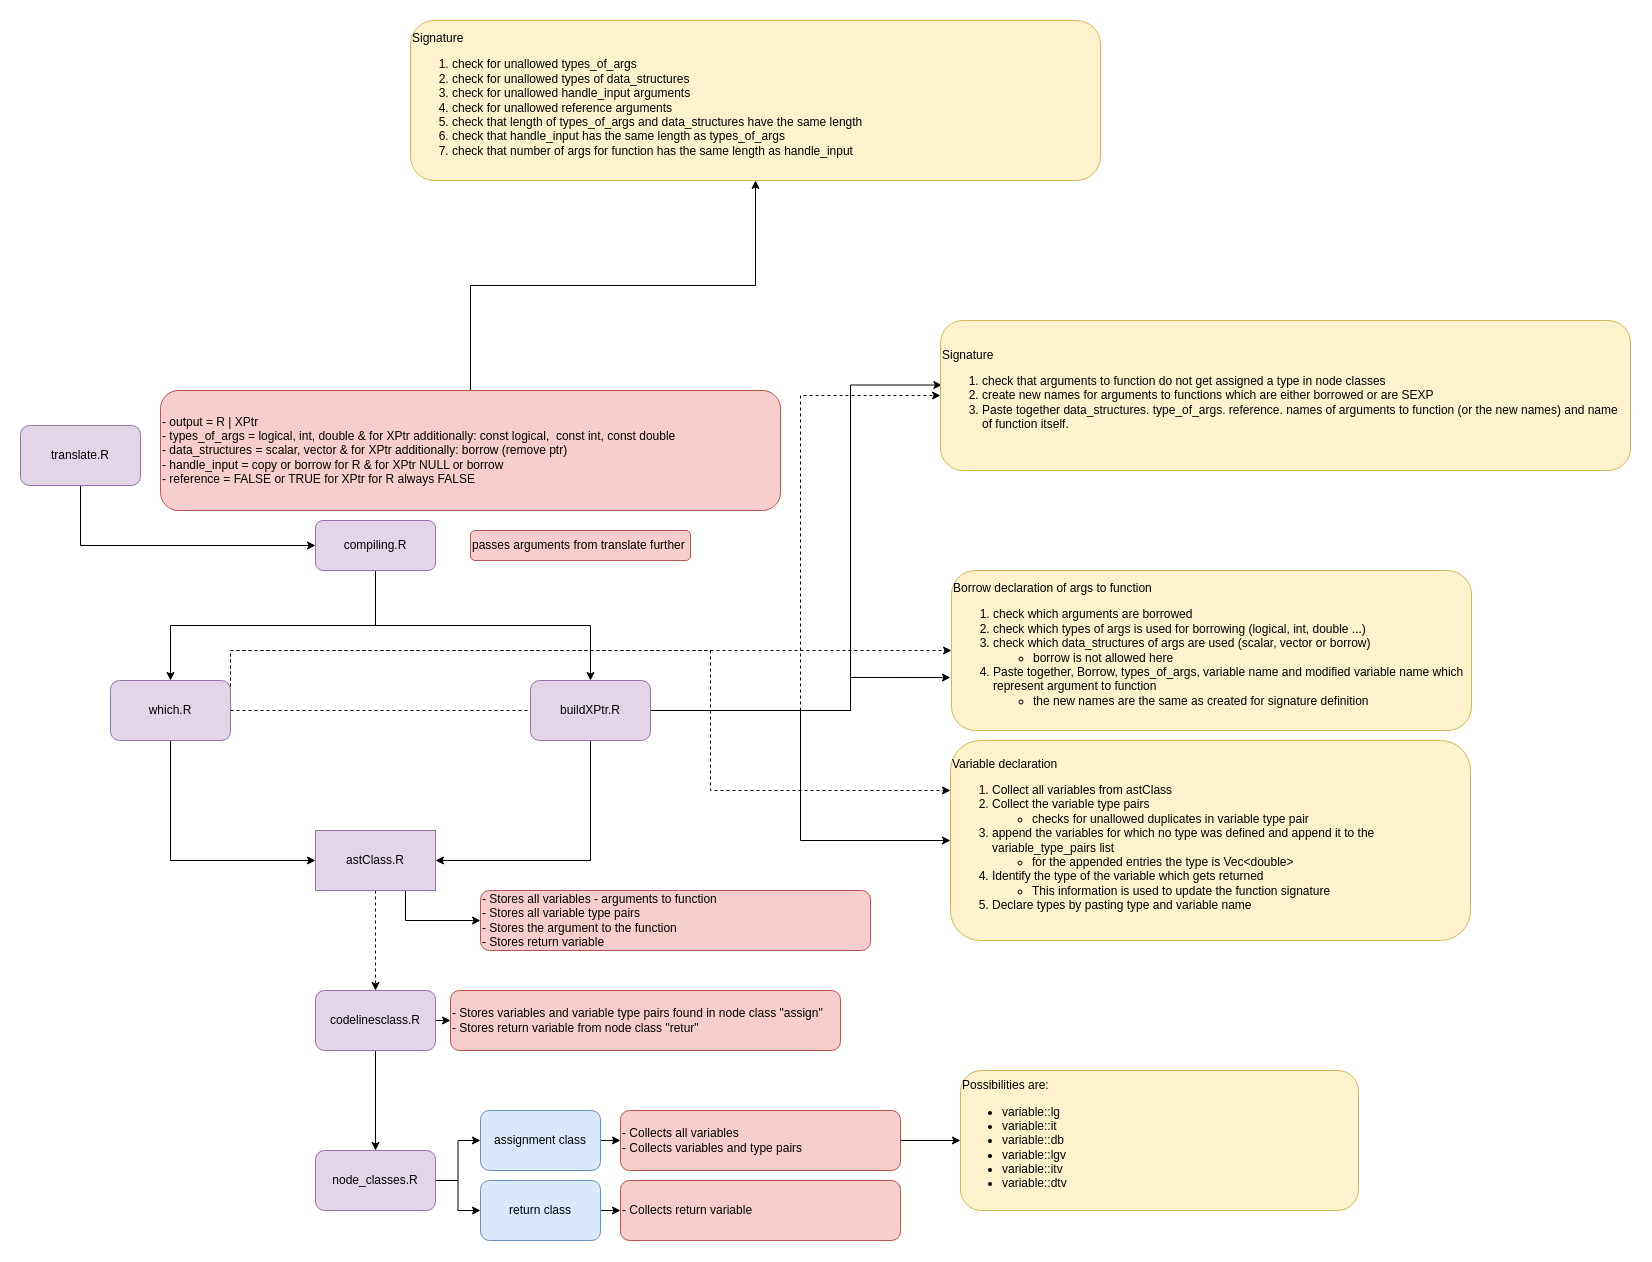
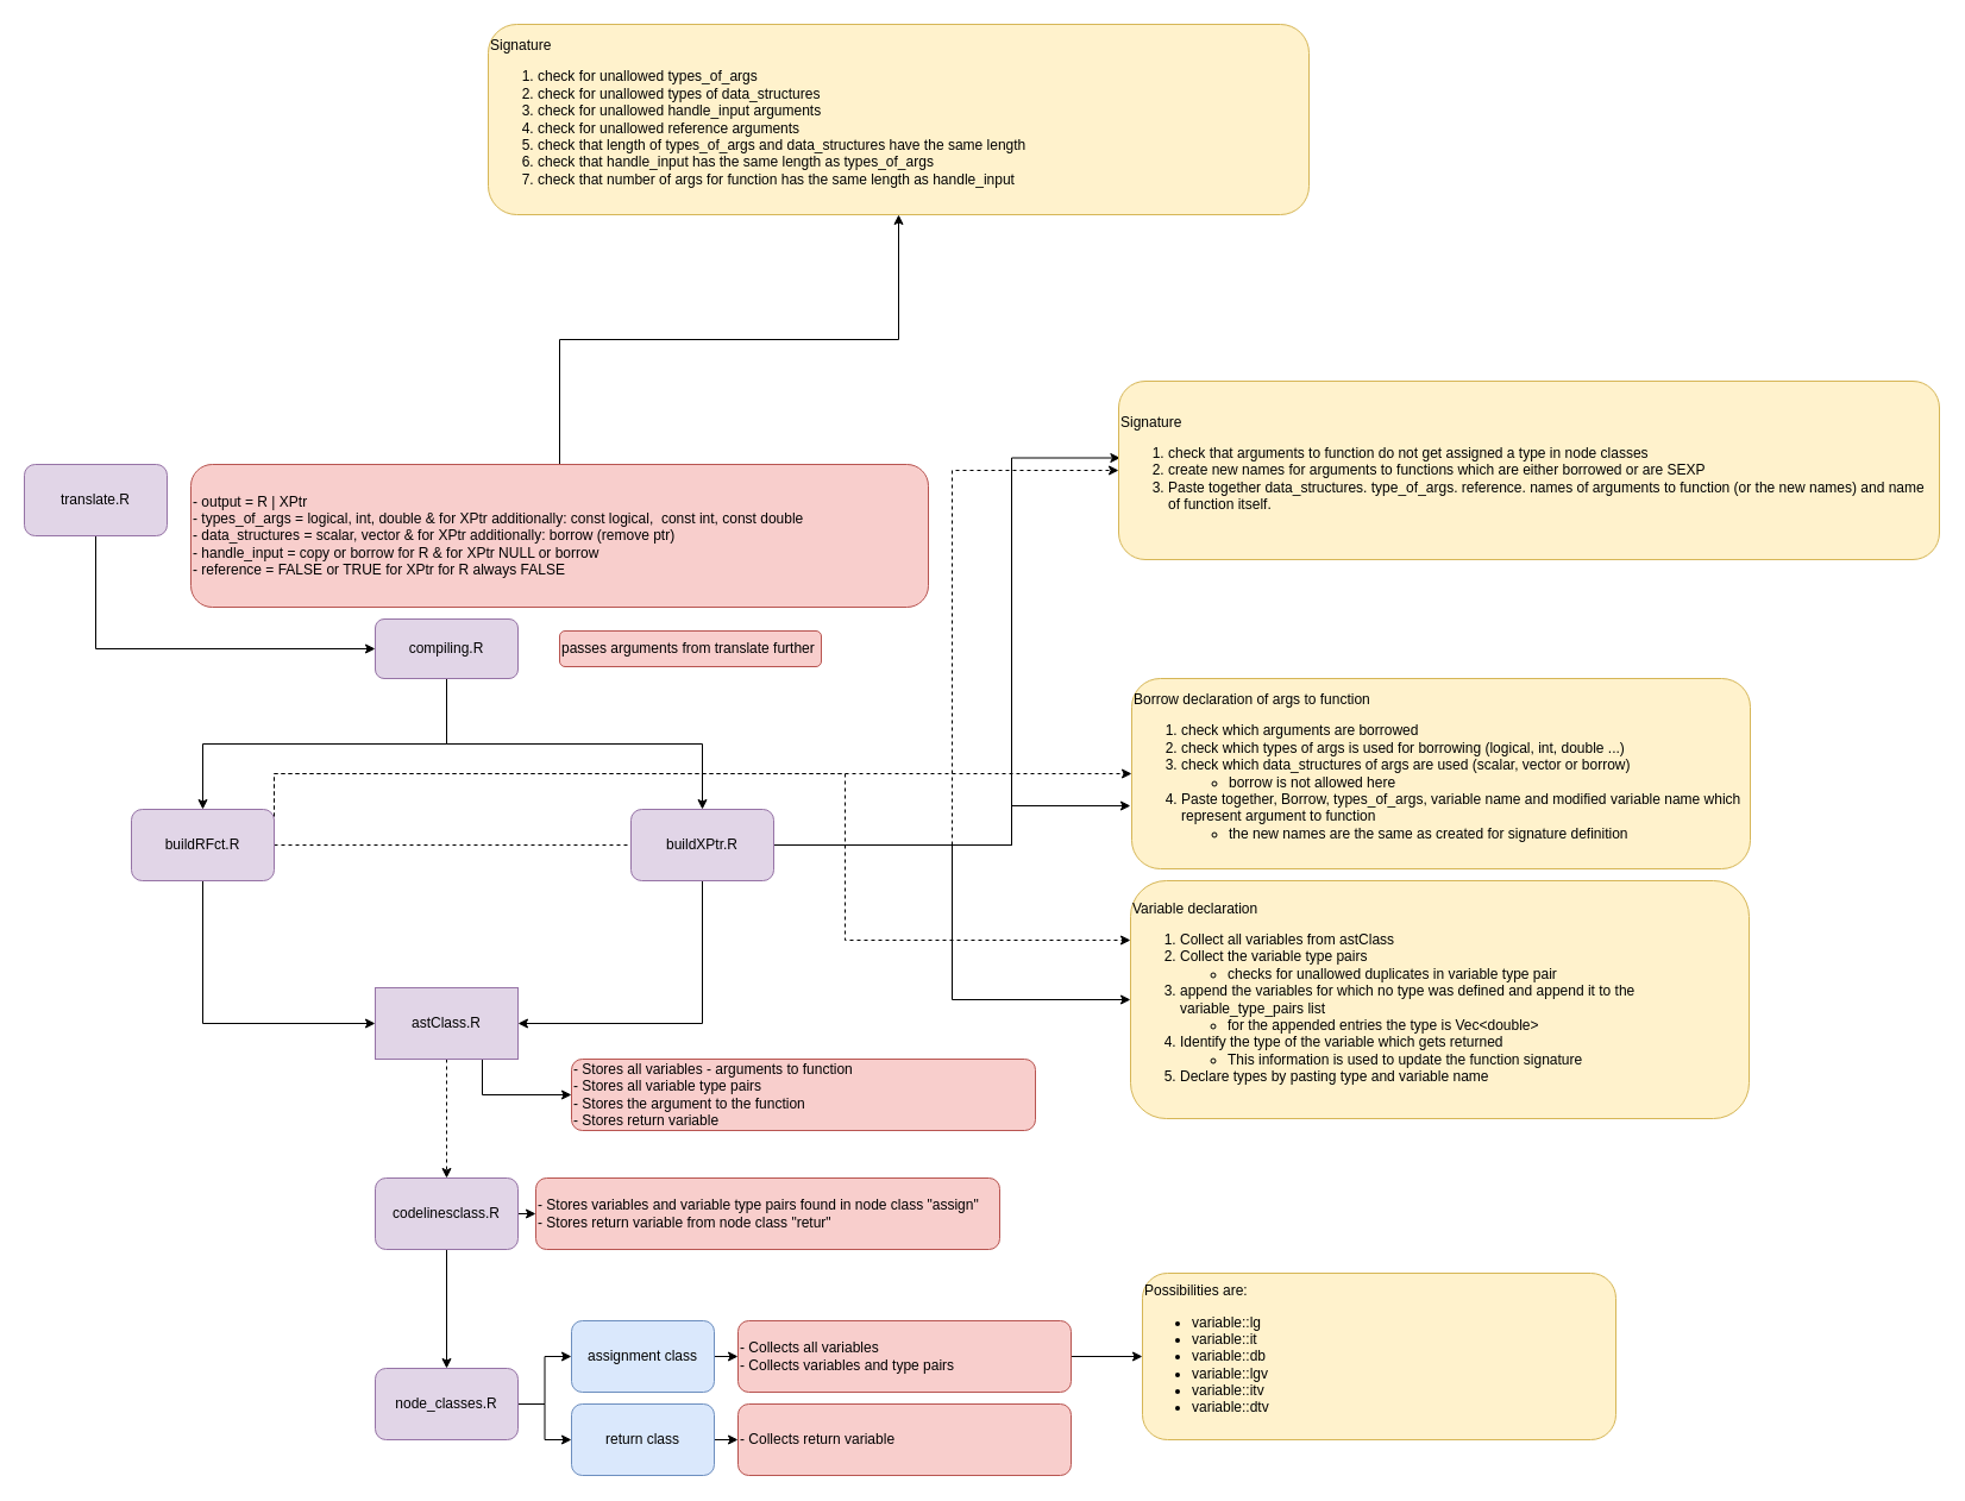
  <mxCell id="0" />
  <mxCell id="1" parent="0" />
  <mxCell id="2" style="edgeStyle=orthogonalEdgeStyle;rounded=0;orthogonalLoop=1;jettySize=auto;html=1;exitX=0.5;exitY=1;exitDx=0;exitDy=0;entryX=0;entryY=0.5;entryDx=0;entryDy=0;" parent="1" source="3" target="6" edge="1"><mxGeometry relative="1" as="geometry"><mxPoint x="70" y="510" as="targetPoint" /></mxGeometry></mxCell>
- <mxCell id="3" value="translate.R" style="rounded=1;whiteSpace=wrap;html=1;fillColor=#e1d5e7;strokeColor=#9673a6;" parent="1" vertex="1"><mxGeometry x="20" y="425" width="120" height="60" as="geometry" /></mxCell>
+ <mxCell id="3" value="translate.R" style="rounded=1;whiteSpace=wrap;html=1;fillColor=#e1d5e7;strokeColor=#9673a6;" parent="1" vertex="1"><mxGeometry x="20" y="390" width="120" height="60" as="geometry" /></mxCell>
  <mxCell id="4" style="edgeStyle=orthogonalEdgeStyle;rounded=0;orthogonalLoop=1;jettySize=auto;html=1;exitX=0.5;exitY=1;exitDx=0;exitDy=0;entryX=0.5;entryY=0;entryDx=0;entryDy=0;" parent="1" source="6" target="11" edge="1"><mxGeometry relative="1" as="geometry" /></mxCell>
  <mxCell id="5" style="edgeStyle=orthogonalEdgeStyle;rounded=0;orthogonalLoop=1;jettySize=auto;html=1;exitX=0.5;exitY=1;exitDx=0;exitDy=0;" parent="1" source="6" target="16" edge="1"><mxGeometry relative="1" as="geometry" /></mxCell>
  <mxCell id="6" value="compiling.R" style="rounded=1;whiteSpace=wrap;html=1;fillColor=#e1d5e7;strokeColor=#9673a6;" parent="1" vertex="1"><mxGeometry x="315" y="520" width="120" height="50" as="geometry" /></mxCell>
  <mxCell id="7" style="edgeStyle=orthogonalEdgeStyle;rounded=0;orthogonalLoop=1;jettySize=auto;html=1;exitX=0.5;exitY=1;exitDx=0;exitDy=0;entryX=0;entryY=0.5;entryDx=0;entryDy=0;" parent="1" source="11" target="19" edge="1"><mxGeometry relative="1" as="geometry" /></mxCell>
  <mxCell id="8" style="edgeStyle=orthogonalEdgeStyle;rounded=0;orthogonalLoop=1;jettySize=auto;html=1;exitX=1;exitY=0.5;exitDx=0;exitDy=0;entryX=0;entryY=0.5;entryDx=0;entryDy=0;dashed=1;" parent="1" source="11" target="40" edge="1"><mxGeometry relative="1" as="geometry"><Array as="points"><mxPoint x="230" y="650" /></Array></mxGeometry></mxCell>
  <mxCell id="9" style="edgeStyle=orthogonalEdgeStyle;rounded=0;orthogonalLoop=1;jettySize=auto;html=1;exitX=1;exitY=0.5;exitDx=0;exitDy=0;entryX=0;entryY=0.25;entryDx=0;entryDy=0;dashed=1;" parent="1" source="11" target="41" edge="1"><mxGeometry relative="1" as="geometry"><Array as="points"><mxPoint x="230" y="650" /><mxPoint x="710" y="650" /><mxPoint x="710" y="790" /></Array></mxGeometry></mxCell>
  <mxCell id="10" style="edgeStyle=orthogonalEdgeStyle;rounded=0;orthogonalLoop=1;jettySize=auto;html=1;exitX=1;exitY=0.5;exitDx=0;exitDy=0;entryX=0;entryY=0.5;entryDx=0;entryDy=0;dashed=1;" edge="1" parent="1" source="11" target="39"><mxGeometry relative="1" as="geometry"><Array as="points"><mxPoint x="800" y="710" /><mxPoint x="800" y="395" /></Array></mxGeometry></mxCell>
- <mxCell id="11" value="which.R" style="rounded=1;whiteSpace=wrap;html=1;fillColor=#e1d5e7;strokeColor=#9673a6;" parent="1" vertex="1"><mxGeometry x="110" y="680" width="120" height="60" as="geometry" /></mxCell>
+ <mxCell id="11" value="buildRFct.R" style="rounded=1;whiteSpace=wrap;html=1;fillColor=#e1d5e7;strokeColor=#9673a6;" parent="1" vertex="1"><mxGeometry x="110" y="680" width="120" height="60" as="geometry" /></mxCell>
  <mxCell id="12" style="edgeStyle=orthogonalEdgeStyle;rounded=0;orthogonalLoop=1;jettySize=auto;html=1;exitX=0.5;exitY=1;exitDx=0;exitDy=0;entryX=1;entryY=0.5;entryDx=0;entryDy=0;" parent="1" source="16" target="19" edge="1"><mxGeometry relative="1" as="geometry" /></mxCell>
  <mxCell id="13" style="edgeStyle=orthogonalEdgeStyle;rounded=0;orthogonalLoop=1;jettySize=auto;html=1;exitX=1;exitY=0.5;exitDx=0;exitDy=0;entryX=0.002;entryY=0.43;entryDx=0;entryDy=0;entryPerimeter=0;" parent="1" source="16" target="39" edge="1"><mxGeometry relative="1" as="geometry"><Array as="points"><mxPoint x="850" y="710" /><mxPoint x="850" y="385" /></Array></mxGeometry></mxCell>
  <mxCell id="14" style="edgeStyle=orthogonalEdgeStyle;rounded=0;orthogonalLoop=1;jettySize=auto;html=1;exitX=1;exitY=0.5;exitDx=0;exitDy=0;entryX=0;entryY=0.5;entryDx=0;entryDy=0;" parent="1" source="16" target="41" edge="1"><mxGeometry relative="1" as="geometry" /></mxCell>
  <mxCell id="15" style="edgeStyle=orthogonalEdgeStyle;rounded=0;orthogonalLoop=1;jettySize=auto;html=1;exitX=1;exitY=0.5;exitDx=0;exitDy=0;entryX=-0.002;entryY=0.669;entryDx=0;entryDy=0;entryPerimeter=0;" parent="1" source="16" target="40" edge="1"><mxGeometry relative="1" as="geometry"><Array as="points"><mxPoint x="850" y="710" /><mxPoint x="850" y="677" /></Array></mxGeometry></mxCell>
  <mxCell id="16" value="buildXPtr.R" style="rounded=1;whiteSpace=wrap;html=1;fillColor=#e1d5e7;strokeColor=#9673a6;" parent="1" vertex="1"><mxGeometry x="530" y="680" width="120" height="60" as="geometry" /></mxCell>
  <mxCell id="17" style="edgeStyle=orthogonalEdgeStyle;rounded=0;orthogonalLoop=1;jettySize=auto;html=1;exitX=0.5;exitY=1;exitDx=0;exitDy=0;entryX=0.5;entryY=0;entryDx=0;entryDy=0;dashed=1;" parent="1" source="19" target="22" edge="1"><mxGeometry relative="1" as="geometry" /></mxCell>
  <mxCell id="18" style="edgeStyle=orthogonalEdgeStyle;rounded=0;orthogonalLoop=1;jettySize=auto;html=1;exitX=0.75;exitY=1;exitDx=0;exitDy=0;entryX=0;entryY=0.5;entryDx=0;entryDy=0;" parent="1" source="19" target="36" edge="1"><mxGeometry relative="1" as="geometry" /></mxCell>
  <mxCell id="19" value="astClass.R" style="whiteSpace=wrap;html=1;fillColor=#e1d5e7;strokeColor=#9673a6;rounded=0;" parent="1" vertex="1"><mxGeometry x="315" y="830" width="120" height="60" as="geometry" /></mxCell>
  <mxCell id="20" style="edgeStyle=orthogonalEdgeStyle;rounded=0;orthogonalLoop=1;jettySize=auto;html=1;exitX=0.5;exitY=1;exitDx=0;exitDy=0;" parent="1" source="22" target="25" edge="1"><mxGeometry relative="1" as="geometry" /></mxCell>
  <mxCell id="21" style="edgeStyle=orthogonalEdgeStyle;rounded=0;orthogonalLoop=1;jettySize=auto;html=1;exitX=1;exitY=0.5;exitDx=0;exitDy=0;entryX=0;entryY=0.5;entryDx=0;entryDy=0;" parent="1" source="22" target="35" edge="1"><mxGeometry relative="1" as="geometry" /></mxCell>
  <mxCell id="22" value="codelinesclass.R" style="rounded=1;whiteSpace=wrap;html=1;fillColor=#e1d5e7;strokeColor=#9673a6;" parent="1" vertex="1"><mxGeometry x="315" y="990" width="120" height="60" as="geometry" /></mxCell>
  <mxCell id="23" style="edgeStyle=orthogonalEdgeStyle;rounded=0;orthogonalLoop=1;jettySize=auto;html=1;exitX=1;exitY=0.5;exitDx=0;exitDy=0;entryX=0;entryY=0.5;entryDx=0;entryDy=0;" parent="1" source="25" target="29" edge="1"><mxGeometry relative="1" as="geometry" /></mxCell>
  <mxCell id="24" style="edgeStyle=orthogonalEdgeStyle;rounded=0;orthogonalLoop=1;jettySize=auto;html=1;exitX=1;exitY=0.5;exitDx=0;exitDy=0;entryX=0;entryY=0.5;entryDx=0;entryDy=0;" parent="1" source="25" target="31" edge="1"><mxGeometry relative="1" as="geometry" /></mxCell>
  <mxCell id="25" value="node_classes.R" style="rounded=1;whiteSpace=wrap;html=1;fillColor=#e1d5e7;strokeColor=#9673a6;" parent="1" vertex="1"><mxGeometry x="315" y="1150" width="120" height="60" as="geometry" /></mxCell>
  <mxCell id="26" style="edgeStyle=orthogonalEdgeStyle;rounded=0;orthogonalLoop=1;jettySize=auto;html=1;" edge="1" parent="1" source="27" target="42"><mxGeometry relative="1" as="geometry" /></mxCell>
  <mxCell id="27" value="- output = R | XPtr&lt;br&gt;- types_of_args =&amp;nbsp;logical, int, double &amp;amp; for XPtr additionally: const logical,&amp;nbsp; const int, const double&lt;br&gt;- data_structures =&amp;nbsp;scalar, vector &amp;amp; for XPtr additionally: borrow (remove ptr)&lt;br&gt;- handle_input = copy or borrow for R &amp;amp; for XPtr NULL or borrow&lt;br&gt;- reference = FALSE or TRUE for XPtr for R always FALSE" style="rounded=1;whiteSpace=wrap;html=1;fillColor=#f8cecc;strokeColor=#b85450;align=left;" parent="1" vertex="1"><mxGeometry x="160" y="390" width="620" height="120" as="geometry" /></mxCell>
  <mxCell id="28" style="edgeStyle=orthogonalEdgeStyle;rounded=0;orthogonalLoop=1;jettySize=auto;html=1;exitX=1;exitY=0.5;exitDx=0;exitDy=0;entryX=0;entryY=0.5;entryDx=0;entryDy=0;" parent="1" source="29" target="33" edge="1"><mxGeometry relative="1" as="geometry" /></mxCell>
  <mxCell id="29" value="assignment class" style="rounded=1;whiteSpace=wrap;html=1;fillColor=#dae8fc;strokeColor=#6c8ebf;" parent="1" vertex="1"><mxGeometry x="480" y="1110" width="120" height="60" as="geometry" /></mxCell>
  <mxCell id="30" style="edgeStyle=orthogonalEdgeStyle;rounded=0;orthogonalLoop=1;jettySize=auto;html=1;exitX=1;exitY=0.5;exitDx=0;exitDy=0;entryX=0;entryY=0.5;entryDx=0;entryDy=0;" parent="1" source="31" target="34" edge="1"><mxGeometry relative="1" as="geometry" /></mxCell>
  <mxCell id="31" value="return class" style="rounded=1;whiteSpace=wrap;html=1;fillColor=#dae8fc;strokeColor=#6c8ebf;" parent="1" vertex="1"><mxGeometry x="480" y="1180" width="120" height="60" as="geometry" /></mxCell>
  <mxCell id="32" style="edgeStyle=orthogonalEdgeStyle;rounded=0;orthogonalLoop=1;jettySize=auto;html=1;exitX=1;exitY=0.5;exitDx=0;exitDy=0;entryX=0;entryY=0.5;entryDx=0;entryDy=0;" parent="1" source="33" target="37" edge="1"><mxGeometry relative="1" as="geometry" /></mxCell>
  <mxCell id="33" value="- Collects all variables&amp;nbsp;&lt;br&gt;- Collects variables and type pairs" style="rounded=1;whiteSpace=wrap;html=1;fillColor=#f8cecc;strokeColor=#b85450;align=left;" parent="1" vertex="1"><mxGeometry x="620" y="1110" width="280" height="60" as="geometry" /></mxCell>
  <mxCell id="34" value="- Collects return variable" style="rounded=1;whiteSpace=wrap;html=1;fillColor=#f8cecc;strokeColor=#b85450;align=left;" parent="1" vertex="1"><mxGeometry x="620" y="1180" width="280" height="60" as="geometry" /></mxCell>
  <mxCell id="35" value="- Stores variables and variable type pairs found in node class &quot;assign&quot;&lt;br&gt;- Stores return variable from node class &quot;retur&quot;" style="rounded=1;whiteSpace=wrap;html=1;fillColor=#f8cecc;strokeColor=#b85450;align=left;" parent="1" vertex="1"><mxGeometry x="450" y="990" width="390" height="60" as="geometry" /></mxCell>
  <mxCell id="36" value="- Stores all variables - arguments to function&lt;br&gt;- Stores all variable type pairs&lt;br&gt;- Stores the argument to the function&lt;br&gt;- Stores return variable&amp;nbsp;" style="rounded=1;whiteSpace=wrap;html=1;fillColor=#f8cecc;strokeColor=#b85450;align=left;" parent="1" vertex="1"><mxGeometry x="480" y="890" width="390" height="60" as="geometry" /></mxCell>
  <mxCell id="37" value="Possibilities are:&lt;br&gt;&lt;ul&gt;&lt;li&gt;variable::lg&lt;/li&gt;&lt;li&gt;variable::it&lt;/li&gt;&lt;li&gt;variable::db&lt;/li&gt;&lt;li&gt;variable::lgv&lt;/li&gt;&lt;li&gt;variable::itv&lt;/li&gt;&lt;li&gt;variable::dtv&lt;/li&gt;&lt;/ul&gt;" style="rounded=1;whiteSpace=wrap;html=1;fillColor=#fff2cc;strokeColor=#d6b656;align=left;" parent="1" vertex="1"><mxGeometry x="960" y="1070" width="398" height="140" as="geometry" /></mxCell>
  <mxCell id="38" value="passes arguments from translate further" style="rounded=1;whiteSpace=wrap;html=1;fillColor=#f8cecc;strokeColor=#b85450;align=left;" parent="1" vertex="1"><mxGeometry x="470" y="530" width="220" height="30" as="geometry" /></mxCell>
  <mxCell id="39" value="&lt;div&gt;Signature&lt;/div&gt;&lt;ol&gt;&lt;li&gt;check that arguments to function do not get assigned a type in node classes&lt;/li&gt;&lt;li&gt;create new names for arguments to functions which are either borrowed or are SEXP&lt;/li&gt;&lt;li&gt;Paste together data_structures. type_of_args. reference. names of arguments to function (or the new names) and name of function itself.&lt;/li&gt;&lt;/ol&gt;" style="rounded=1;whiteSpace=wrap;html=1;fillColor=#fff2cc;strokeColor=#d6b656;align=left;" parent="1" vertex="1"><mxGeometry x="940" y="320" width="690" height="150" as="geometry" /></mxCell>
  <mxCell id="40" value="&lt;div&gt;Borrow declaration of args to function&lt;/div&gt;&lt;div&gt;&lt;ol&gt;&lt;li&gt;check which arguments are borrowed&lt;/li&gt;&lt;li&gt;check which types of args is used for borrowing (logical, int, double ...)&lt;/li&gt;&lt;li&gt;check which data_structures of args are used (scalar, vector or borrow)&lt;/li&gt;&lt;ul&gt;&lt;li&gt;&lt;span&gt;borrow is not allowed here&lt;/span&gt;&lt;/li&gt;&lt;/ul&gt;&lt;li&gt;Paste together, Borrow, types_of_args, variable name and modified variable name which represent argument to function&lt;/li&gt;&lt;ul&gt;&lt;li&gt;the new names are the same as created for signature definition&lt;/li&gt;&lt;/ul&gt;&lt;/ol&gt;&lt;/div&gt;" style="rounded=1;whiteSpace=wrap;html=1;fillColor=#fff2cc;strokeColor=#d6b656;align=left;" parent="1" vertex="1"><mxGeometry x="951" y="570" width="520" height="160" as="geometry" /></mxCell>
  <mxCell id="41" value="&lt;div&gt;Variable declaration&lt;/div&gt;&lt;div&gt;&lt;ol&gt;&lt;li&gt;Collect all variables from astClass&lt;/li&gt;&lt;li&gt;Collect the variable type pairs&lt;/li&gt;&lt;ul&gt;&lt;li&gt;&lt;span&gt;checks for unallowed duplicates in variable type pair&lt;/span&gt;&lt;/li&gt;&lt;/ul&gt;&lt;li&gt;append the variables for which no type was defined and append it to the variable_type_pairs list&lt;/li&gt;&lt;ul&gt;&lt;li&gt;&lt;span&gt;for the appended entries the type is Vec&amp;lt;double&amp;gt;&lt;/span&gt;&lt;/li&gt;&lt;/ul&gt;&lt;li&gt;Identify the type of the variable which gets returned&lt;/li&gt;&lt;ul&gt;&lt;li&gt;This information is used to update the function signature&lt;/li&gt;&lt;/ul&gt;&lt;li&gt;Declare types by pasting type and variable name&lt;/li&gt;&lt;/ol&gt;&lt;/div&gt;" style="rounded=1;whiteSpace=wrap;html=1;fillColor=#fff2cc;strokeColor=#d6b656;align=left;" parent="1" vertex="1"><mxGeometry x="950" y="740" width="520" height="200" as="geometry" /></mxCell>
  <mxCell id="42" value="&lt;div&gt;Signature&lt;/div&gt;&lt;ol&gt;&lt;li&gt;check for unallowed types_of_args&lt;/li&gt;&lt;li&gt;check for unallowed types of data_structures&lt;/li&gt;&lt;li&gt;check for unallowed handle_input arguments&lt;/li&gt;&lt;li&gt;check for unallowed reference arguments&lt;/li&gt;&lt;li&gt;check that length of types_of_args and data_structures have the same length&lt;/li&gt;&lt;li&gt;check that handle_input has the same length as types_of_args&lt;/li&gt;&lt;li&gt;check that number of args for function has the same length as handle_input&lt;/li&gt;&lt;/ol&gt;" style="rounded=1;whiteSpace=wrap;html=1;fillColor=#fff2cc;strokeColor=#d6b656;align=left;" vertex="1" parent="1"><mxGeometry x="410" y="20" width="690" height="160" as="geometry" /></mxCell>
